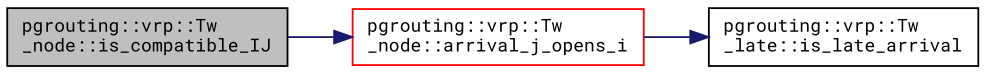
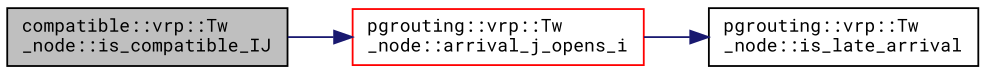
  digraph {
    fontname="Roboto Mono"
    rankdir=LR
    node [color=black fillcolor=white fontname="Roboto Mono" fontsize=10 shape=record style=filled]
    edge [color=midnightblue fontname="Roboto Mono" fontsize=10 labelfontname=Helvetica labelfontsize=10 style=solid]
-   n1 [fillcolor=grey75 fontcolor=black height=0.2 label="pgrouting::vrp::Tw\l_node::is_compatible_IJ" width=0.4]
+   n1 [fillcolor=grey75 fontcolor=black height=0.2 label="compatible::vrp::Tw\l_node::is_compatible_IJ" width=0.4]
    n2 [color=red height=0.2 label="pgrouting::vrp::Tw\l_node::arrival_j_opens_i" width=0.4]
-   n3 [height=0.2 label="pgrouting::vrp::Tw\l_late::is_late_arrival" width=0.4]
+   n3 [height=0.2 label="pgrouting::vrp::Tw\l_node::is_late_arrival" width=0.4]
    n1 -> n2
    n2 -> n3
  }
